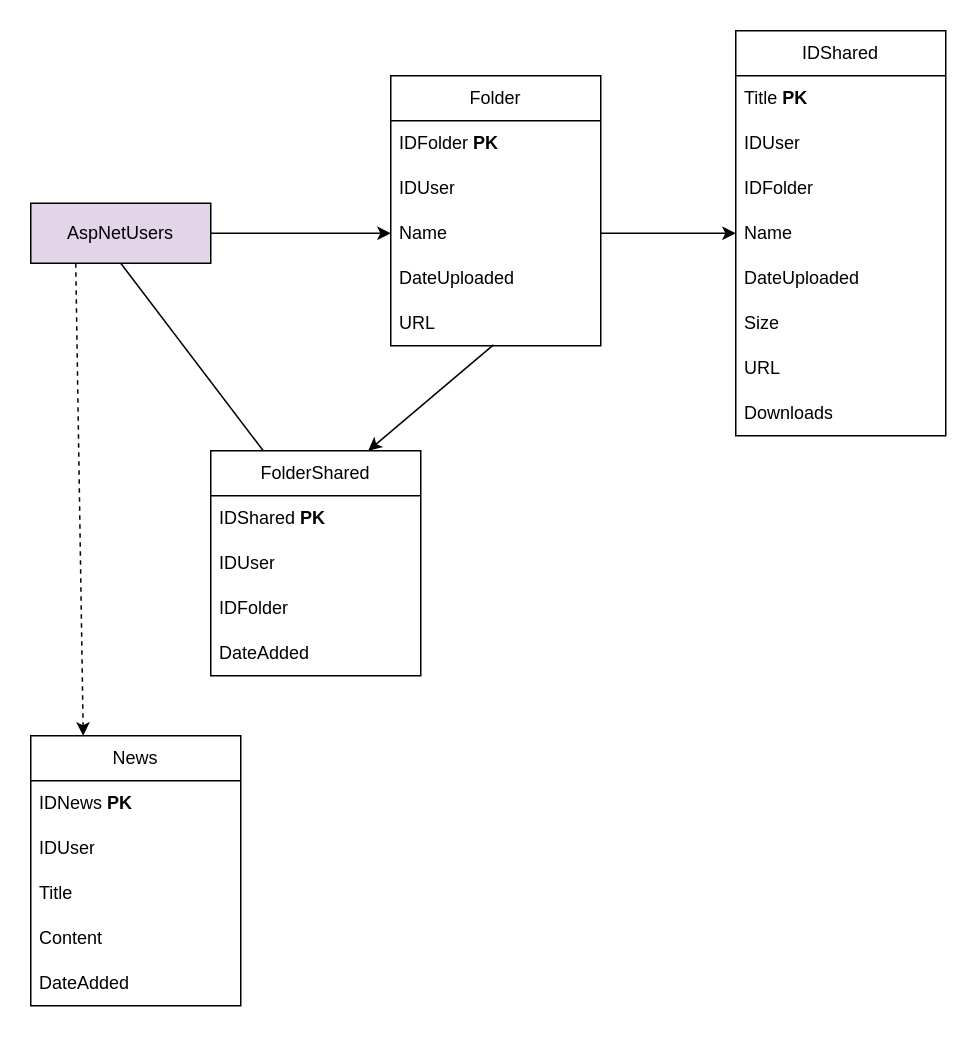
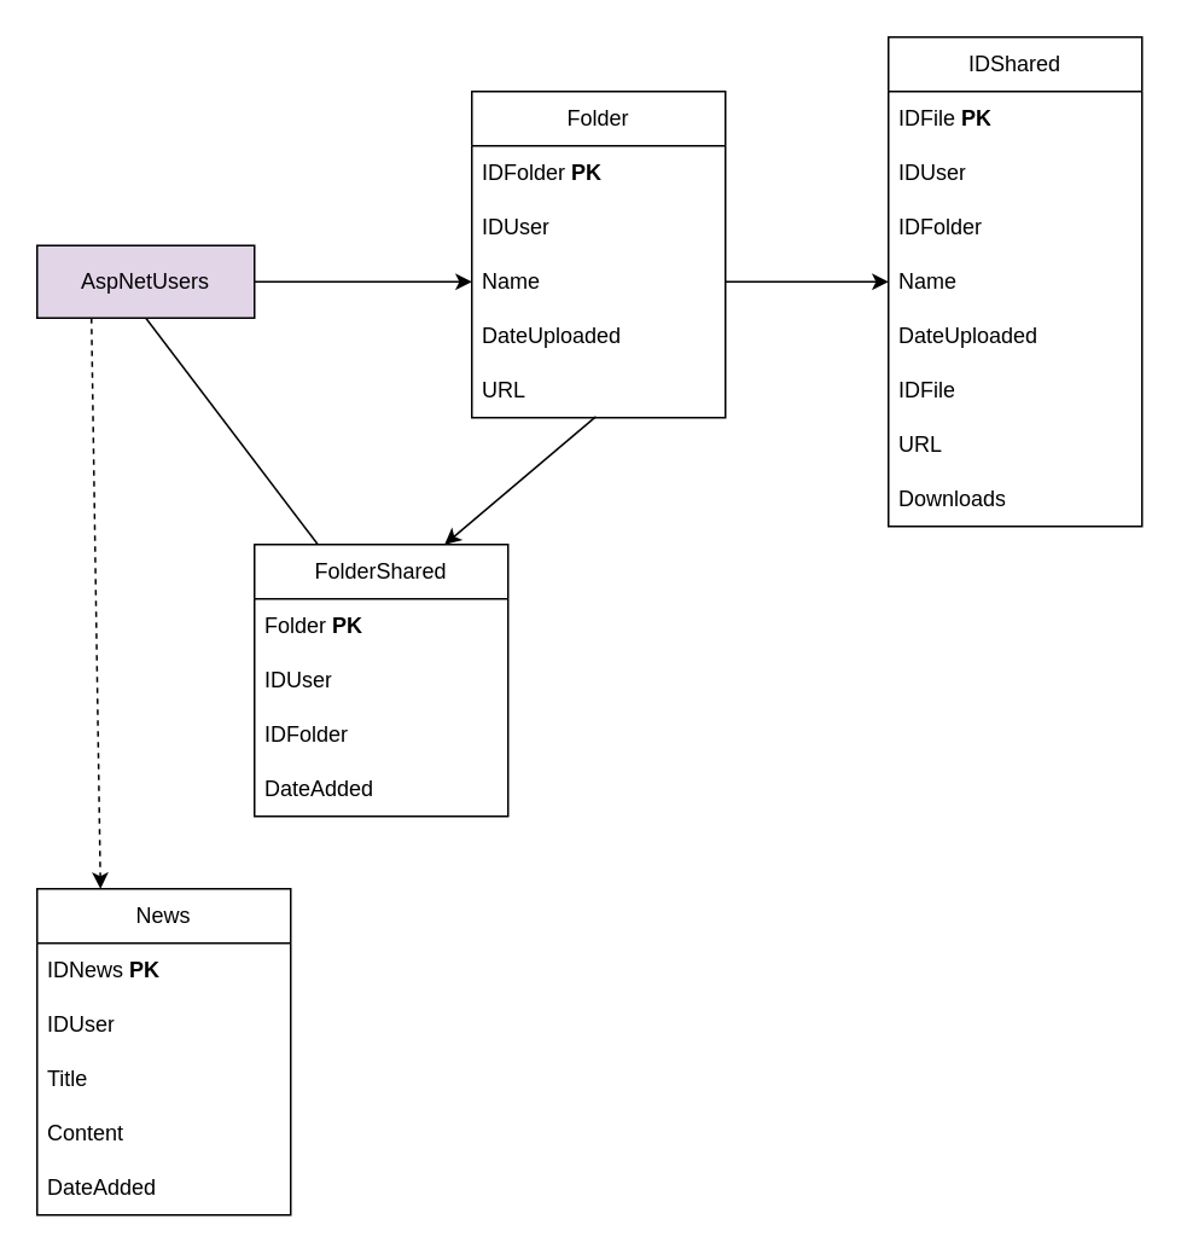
  <mxCell id="0" />
  <mxCell id="1" parent="0" />
  <mxCell id="2" value="IDShared" style="swimlane;fontStyle=0;childLayout=stackLayout;horizontal=1;startSize=30;horizontalStack=0;resizeParent=1;resizeParentMax=0;resizeLast=0;collapsible=1;marginBottom=0;whiteSpace=wrap;html=1;" vertex="1" parent="1"><mxGeometry x="490" y="20" width="140" height="270" as="geometry" /></mxCell>
- <mxCell id="3" value="Title &lt;b&gt;PK&lt;/b&gt;" style="text;strokeColor=none;fillColor=none;align=left;verticalAlign=middle;spacingLeft=4;spacingRight=4;overflow=hidden;points=[[0,0.5],[1,0.5]];portConstraint=eastwest;rotatable=0;whiteSpace=wrap;html=1;" vertex="1" parent="2"><mxGeometry y="30" width="140" height="30" as="geometry" /></mxCell>
+ <mxCell id="3" value="IDFile &lt;b&gt;PK&lt;/b&gt;" style="text;strokeColor=none;fillColor=none;align=left;verticalAlign=middle;spacingLeft=4;spacingRight=4;overflow=hidden;points=[[0,0.5],[1,0.5]];portConstraint=eastwest;rotatable=0;whiteSpace=wrap;html=1;" vertex="1" parent="2"><mxGeometry y="30" width="140" height="30" as="geometry" /></mxCell>
  <mxCell id="4" value="IDUser" style="text;strokeColor=none;fillColor=none;align=left;verticalAlign=middle;spacingLeft=4;spacingRight=4;overflow=hidden;points=[[0,0.5],[1,0.5]];portConstraint=eastwest;rotatable=0;whiteSpace=wrap;html=1;" vertex="1" parent="2"><mxGeometry y="60" width="140" height="30" as="geometry" /></mxCell>
  <mxCell id="5" value="IDFolder" style="text;strokeColor=none;fillColor=none;align=left;verticalAlign=middle;spacingLeft=4;spacingRight=4;overflow=hidden;points=[[0,0.5],[1,0.5]];portConstraint=eastwest;rotatable=0;whiteSpace=wrap;html=1;" vertex="1" parent="2"><mxGeometry y="90" width="140" height="30" as="geometry" /></mxCell>
  <mxCell id="6" value="Name" style="text;strokeColor=none;fillColor=none;align=left;verticalAlign=middle;spacingLeft=4;spacingRight=4;overflow=hidden;points=[[0,0.5],[1,0.5]];portConstraint=eastwest;rotatable=0;whiteSpace=wrap;html=1;" vertex="1" parent="2"><mxGeometry y="120" width="140" height="30" as="geometry" /></mxCell>
  <mxCell id="7" value="DateUploaded" style="text;strokeColor=none;fillColor=none;align=left;verticalAlign=middle;spacingLeft=4;spacingRight=4;overflow=hidden;points=[[0,0.5],[1,0.5]];portConstraint=eastwest;rotatable=0;whiteSpace=wrap;html=1;" vertex="1" parent="2"><mxGeometry y="150" width="140" height="30" as="geometry" /></mxCell>
- <mxCell id="8" value="Size" style="text;strokeColor=none;fillColor=none;align=left;verticalAlign=middle;spacingLeft=4;spacingRight=4;overflow=hidden;points=[[0,0.5],[1,0.5]];portConstraint=eastwest;rotatable=0;whiteSpace=wrap;html=1;" vertex="1" parent="2"><mxGeometry y="180" width="140" height="30" as="geometry" /></mxCell>
+ <mxCell id="8" value="IDFile" style="text;strokeColor=none;fillColor=none;align=left;verticalAlign=middle;spacingLeft=4;spacingRight=4;overflow=hidden;points=[[0,0.5],[1,0.5]];portConstraint=eastwest;rotatable=0;whiteSpace=wrap;html=1;" vertex="1" parent="2"><mxGeometry y="180" width="140" height="30" as="geometry" /></mxCell>
  <mxCell id="9" value="URL" style="text;strokeColor=none;fillColor=none;align=left;verticalAlign=middle;spacingLeft=4;spacingRight=4;overflow=hidden;points=[[0,0.5],[1,0.5]];portConstraint=eastwest;rotatable=0;whiteSpace=wrap;html=1;" vertex="1" parent="2"><mxGeometry y="210" width="140" height="30" as="geometry" /></mxCell>
  <mxCell id="10" value="Downloads" style="text;strokeColor=none;fillColor=none;align=left;verticalAlign=middle;spacingLeft=4;spacingRight=4;overflow=hidden;points=[[0,0.5],[1,0.5]];portConstraint=eastwest;rotatable=0;whiteSpace=wrap;html=1;" vertex="1" parent="2"><mxGeometry y="240" width="140" height="30" as="geometry" /></mxCell>
  <mxCell id="11" value="Folder" style="swimlane;fontStyle=0;childLayout=stackLayout;horizontal=1;startSize=30;horizontalStack=0;resizeParent=1;resizeParentMax=0;resizeLast=0;collapsible=1;marginBottom=0;whiteSpace=wrap;html=1;" vertex="1" parent="1"><mxGeometry x="260" y="50" width="140" height="180" as="geometry" /></mxCell>
  <mxCell id="12" value="IDFolder&amp;nbsp;&lt;b&gt;PK&lt;/b&gt;" style="text;strokeColor=none;fillColor=none;align=left;verticalAlign=middle;spacingLeft=4;spacingRight=4;overflow=hidden;points=[[0,0.5],[1,0.5]];portConstraint=eastwest;rotatable=0;whiteSpace=wrap;html=1;" vertex="1" parent="11"><mxGeometry y="30" width="140" height="30" as="geometry" /></mxCell>
  <mxCell id="13" value="IDUser" style="text;strokeColor=none;fillColor=none;align=left;verticalAlign=middle;spacingLeft=4;spacingRight=4;overflow=hidden;points=[[0,0.5],[1,0.5]];portConstraint=eastwest;rotatable=0;whiteSpace=wrap;html=1;" vertex="1" parent="11"><mxGeometry y="60" width="140" height="30" as="geometry" /></mxCell>
  <mxCell id="14" value="Name" style="text;strokeColor=none;fillColor=none;align=left;verticalAlign=middle;spacingLeft=4;spacingRight=4;overflow=hidden;points=[[0,0.5],[1,0.5]];portConstraint=eastwest;rotatable=0;whiteSpace=wrap;html=1;" vertex="1" parent="11"><mxGeometry y="90" width="140" height="30" as="geometry" /></mxCell>
  <mxCell id="15" value="DateUploaded" style="text;strokeColor=none;fillColor=none;align=left;verticalAlign=middle;spacingLeft=4;spacingRight=4;overflow=hidden;points=[[0,0.5],[1,0.5]];portConstraint=eastwest;rotatable=0;whiteSpace=wrap;html=1;" vertex="1" parent="11"><mxGeometry y="120" width="140" height="30" as="geometry" /></mxCell>
  <mxCell id="16" value="URL" style="text;strokeColor=none;fillColor=none;align=left;verticalAlign=middle;spacingLeft=4;spacingRight=4;overflow=hidden;points=[[0,0.5],[1,0.5]];portConstraint=eastwest;rotatable=0;whiteSpace=wrap;html=1;" vertex="1" parent="11"><mxGeometry y="150" width="140" height="30" as="geometry" /></mxCell>
  <mxCell id="17" value="FolderShared" style="swimlane;fontStyle=0;childLayout=stackLayout;horizontal=1;startSize=30;horizontalStack=0;resizeParent=1;resizeParentMax=0;resizeLast=0;collapsible=1;marginBottom=0;whiteSpace=wrap;html=1;" vertex="1" parent="1"><mxGeometry x="140" y="300" width="140" height="150" as="geometry" /></mxCell>
- <mxCell id="18" value="IDShared&amp;nbsp;&lt;b&gt;PK&lt;/b&gt;" style="text;strokeColor=none;fillColor=none;align=left;verticalAlign=middle;spacingLeft=4;spacingRight=4;overflow=hidden;points=[[0,0.5],[1,0.5]];portConstraint=eastwest;rotatable=0;whiteSpace=wrap;html=1;" vertex="1" parent="17"><mxGeometry y="30" width="140" height="30" as="geometry" /></mxCell>
+ <mxCell id="18" value="Folder&amp;nbsp;&lt;b&gt;PK&lt;/b&gt;" style="text;strokeColor=none;fillColor=none;align=left;verticalAlign=middle;spacingLeft=4;spacingRight=4;overflow=hidden;points=[[0,0.5],[1,0.5]];portConstraint=eastwest;rotatable=0;whiteSpace=wrap;html=1;" vertex="1" parent="17"><mxGeometry y="30" width="140" height="30" as="geometry" /></mxCell>
  <mxCell id="19" value="IDUser" style="text;strokeColor=none;fillColor=none;align=left;verticalAlign=middle;spacingLeft=4;spacingRight=4;overflow=hidden;points=[[0,0.5],[1,0.5]];portConstraint=eastwest;rotatable=0;whiteSpace=wrap;html=1;" vertex="1" parent="17"><mxGeometry y="60" width="140" height="30" as="geometry" /></mxCell>
  <mxCell id="20" value="IDFolder" style="text;strokeColor=none;fillColor=none;align=left;verticalAlign=middle;spacingLeft=4;spacingRight=4;overflow=hidden;points=[[0,0.5],[1,0.5]];portConstraint=eastwest;rotatable=0;whiteSpace=wrap;html=1;" vertex="1" parent="17"><mxGeometry y="90" width="140" height="30" as="geometry" /></mxCell>
  <mxCell id="21" value="DateAdded" style="text;strokeColor=none;fillColor=none;align=left;verticalAlign=middle;spacingLeft=4;spacingRight=4;overflow=hidden;points=[[0,0.5],[1,0.5]];portConstraint=eastwest;rotatable=0;whiteSpace=wrap;html=1;" vertex="1" parent="17"><mxGeometry y="120" width="140" height="30" as="geometry" /></mxCell>
  <mxCell id="22" style="edgeStyle=orthogonalEdgeStyle;rounded=0;orthogonalLoop=1;jettySize=auto;html=1;exitX=1;exitY=0.5;exitDx=0;exitDy=0;entryX=0;entryY=0.5;entryDx=0;entryDy=0;" edge="1" parent="1" source="25" target="14"><mxGeometry relative="1" as="geometry" /></mxCell>
  <mxCell id="23" style="rounded=0;orthogonalLoop=1;jettySize=auto;html=1;exitX=0.5;exitY=1;exitDx=0;exitDy=0;entryX=0.25;entryY=0;entryDx=0;entryDy=0;endArrow=none;" edge="1" parent="1" source="25" target="17"><mxGeometry relative="1" as="geometry" /></mxCell>
  <mxCell id="24" style="rounded=0;orthogonalLoop=1;jettySize=auto;html=1;exitX=0.25;exitY=1;exitDx=0;exitDy=0;entryX=0.25;entryY=0;entryDx=0;entryDy=0;dashed=1;" edge="1" parent="1" source="25" target="28"><mxGeometry relative="1" as="geometry" /></mxCell>
  <mxCell id="25" value="AspNetUsers" style="rounded=0;whiteSpace=wrap;html=1;fillColor=#e1d5e7;" vertex="1" parent="1"><mxGeometry x="20" y="135" width="120" height="40" as="geometry" /></mxCell>
  <mxCell id="26" style="edgeStyle=orthogonalEdgeStyle;rounded=0;orthogonalLoop=1;jettySize=auto;html=1;exitX=1;exitY=0.5;exitDx=0;exitDy=0;entryX=0;entryY=0.5;entryDx=0;entryDy=0;" edge="1" parent="1" source="14" target="6"><mxGeometry relative="1" as="geometry" /></mxCell>
  <mxCell id="27" style="rounded=0;orthogonalLoop=1;jettySize=auto;html=1;exitX=0.489;exitY=0.98;exitDx=0;exitDy=0;entryX=0.75;entryY=0;entryDx=0;entryDy=0;exitPerimeter=0;" edge="1" parent="1" source="16" target="17"><mxGeometry relative="1" as="geometry" /></mxCell>
  <mxCell id="28" value="News" style="swimlane;fontStyle=0;childLayout=stackLayout;horizontal=1;startSize=30;horizontalStack=0;resizeParent=1;resizeParentMax=0;resizeLast=0;collapsible=1;marginBottom=0;whiteSpace=wrap;html=1;" vertex="1" parent="1"><mxGeometry x="20" y="490" width="140" height="180" as="geometry" /></mxCell>
  <mxCell id="29" value="IDNews&amp;nbsp;&lt;b&gt;PK&lt;/b&gt;" style="text;strokeColor=none;fillColor=none;align=left;verticalAlign=middle;spacingLeft=4;spacingRight=4;overflow=hidden;points=[[0,0.5],[1,0.5]];portConstraint=eastwest;rotatable=0;whiteSpace=wrap;html=1;" vertex="1" parent="28"><mxGeometry y="30" width="140" height="30" as="geometry" /></mxCell>
  <mxCell id="30" value="IDUser" style="text;strokeColor=none;fillColor=none;align=left;verticalAlign=middle;spacingLeft=4;spacingRight=4;overflow=hidden;points=[[0,0.5],[1,0.5]];portConstraint=eastwest;rotatable=0;whiteSpace=wrap;html=1;" vertex="1" parent="28"><mxGeometry y="60" width="140" height="30" as="geometry" /></mxCell>
  <mxCell id="31" value="Title" style="text;strokeColor=none;fillColor=none;align=left;verticalAlign=middle;spacingLeft=4;spacingRight=4;overflow=hidden;points=[[0,0.5],[1,0.5]];portConstraint=eastwest;rotatable=0;whiteSpace=wrap;html=1;" vertex="1" parent="28"><mxGeometry y="90" width="140" height="30" as="geometry" /></mxCell>
  <mxCell id="32" value="Content" style="text;strokeColor=none;fillColor=none;align=left;verticalAlign=middle;spacingLeft=4;spacingRight=4;overflow=hidden;points=[[0,0.5],[1,0.5]];portConstraint=eastwest;rotatable=0;whiteSpace=wrap;html=1;" vertex="1" parent="28"><mxGeometry y="120" width="140" height="30" as="geometry" /></mxCell>
  <mxCell id="33" value="DateAdded" style="text;strokeColor=none;fillColor=none;align=left;verticalAlign=middle;spacingLeft=4;spacingRight=4;overflow=hidden;points=[[0,0.5],[1,0.5]];portConstraint=eastwest;rotatable=0;whiteSpace=wrap;html=1;" vertex="1" parent="28"><mxGeometry y="150" width="140" height="30" as="geometry" /></mxCell>
